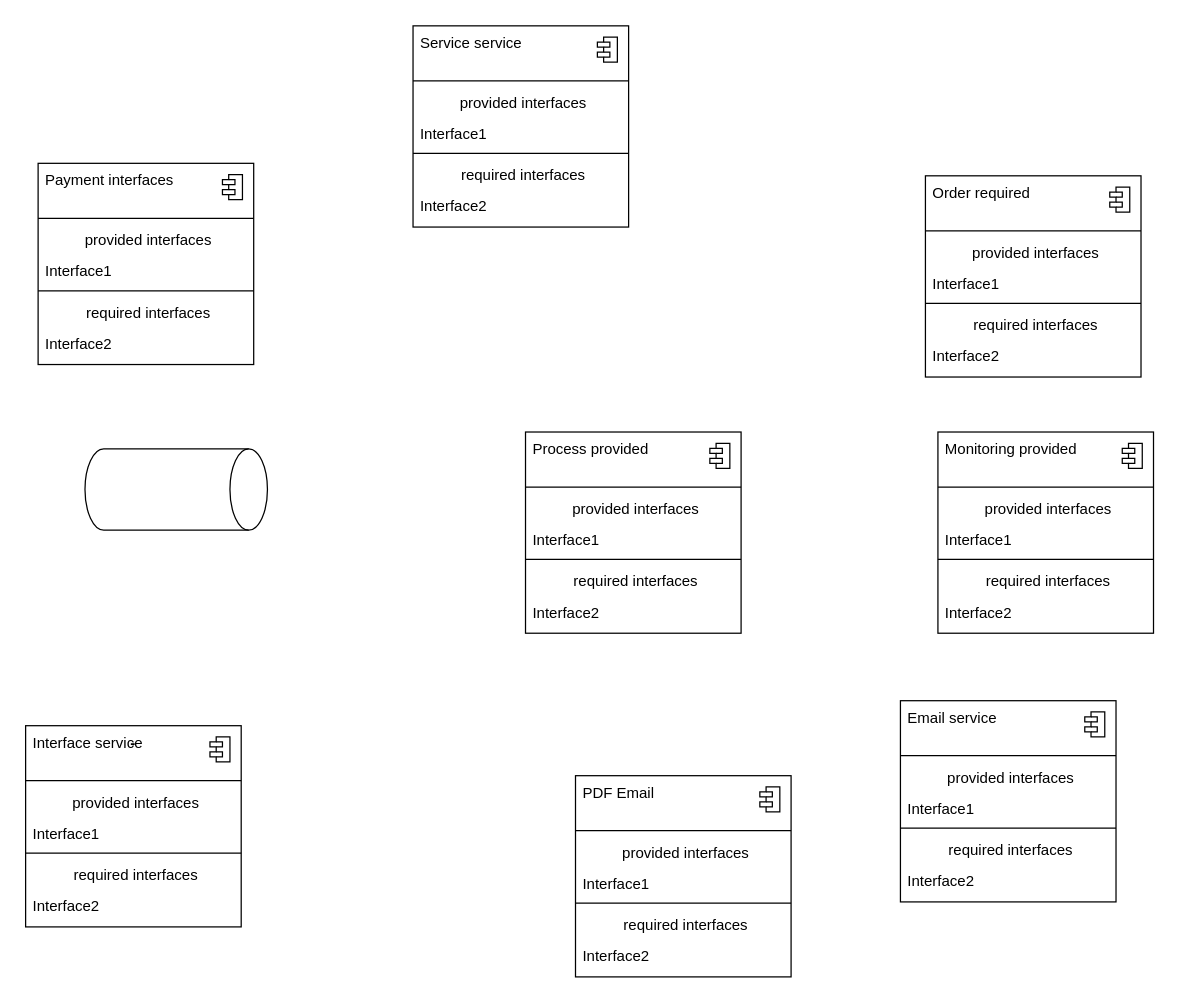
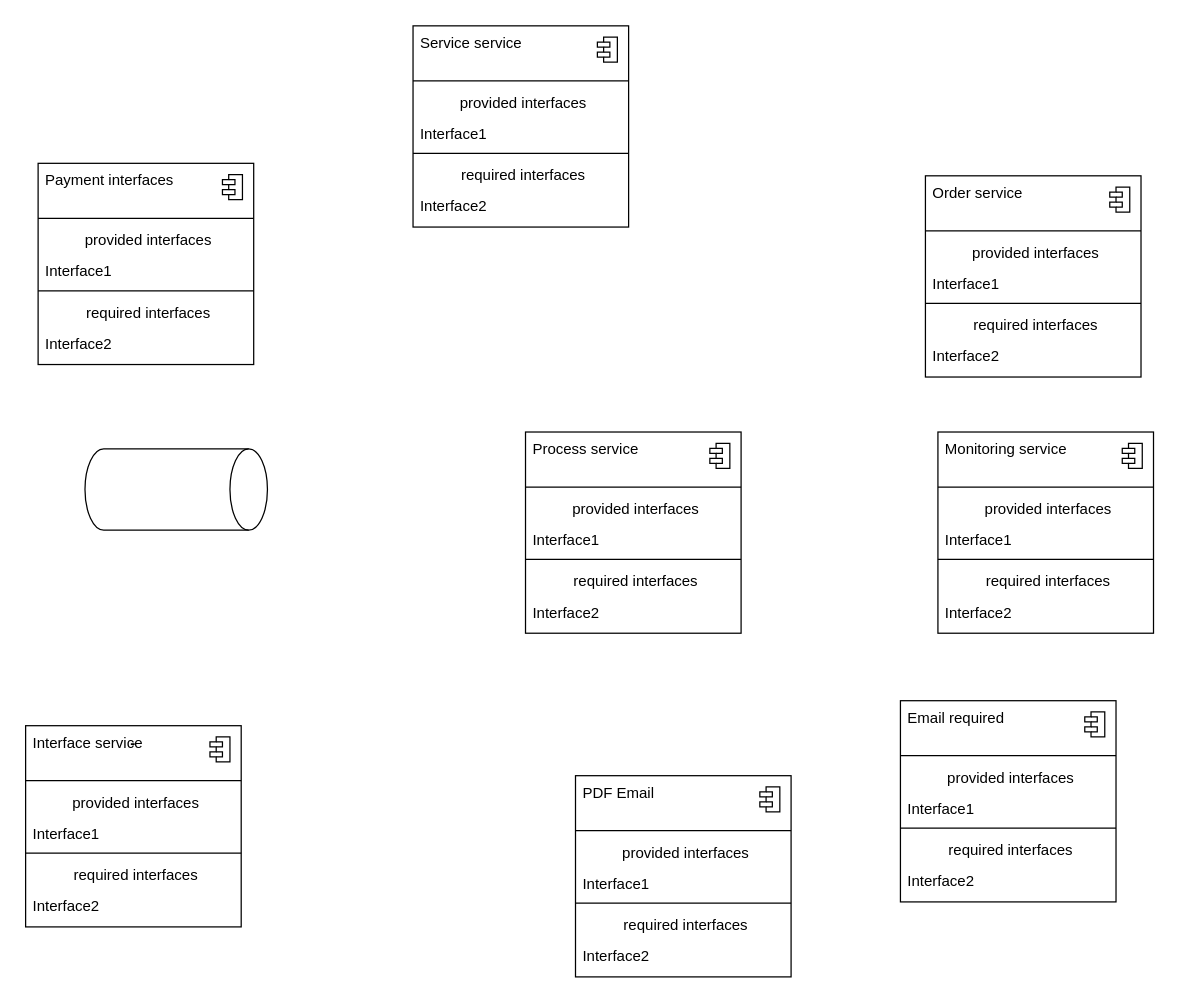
  <mxCell id="0" />
  <mxCell id="1" parent="0" />
  <mxCell id="2" value="" style="shape=cylinder3;whiteSpace=wrap;html=1;boundedLbl=1;backgroundOutline=1;size=15;rotation=90;" vertex="1" parent="1"><mxGeometry x="108" y="318" width="65" height="146" as="geometry" /></mxCell>
  <mxCell id="3" value="" style="fontStyle=1;align=center;verticalAlign=top;childLayout=stackLayout;horizontal=1;horizontalStack=0;resizeParent=1;resizeParentMax=0;resizeLast=0;marginBottom=0;" vertex="1" parent="1"><mxGeometry x="420" y="345" width="172.5" height="161" as="geometry" /></mxCell>
- <mxCell id="4" value="Process provided" style="html=1;align=left;spacingLeft=4;verticalAlign=top;strokeColor=none;fillColor=none;whiteSpace=wrap;" vertex="1" parent="3"><mxGeometry width="172.5" height="40" as="geometry" /></mxCell>
+ <mxCell id="4" value="Process service" style="html=1;align=left;spacingLeft=4;verticalAlign=top;strokeColor=none;fillColor=none;whiteSpace=wrap;" vertex="1" parent="3"><mxGeometry width="172.5" height="40" as="geometry" /></mxCell>
  <mxCell id="5" value="" style="shape=module;jettyWidth=10;jettyHeight=4;" vertex="1" parent="4"><mxGeometry x="1" width="16" height="20" relative="1" as="geometry"><mxPoint x="-25" y="9" as="offset" /></mxGeometry></mxCell>
  <mxCell id="6" value="" style="line;strokeWidth=1;fillColor=none;align=left;verticalAlign=middle;spacingTop=-1;spacingLeft=3;spacingRight=3;rotatable=0;labelPosition=right;points=[];portConstraint=eastwest;" vertex="1" parent="3"><mxGeometry y="40" width="172.5" height="8" as="geometry" /></mxCell>
  <mxCell id="7" value="provided interfaces" style="html=1;align=center;spacingLeft=4;verticalAlign=top;strokeColor=none;fillColor=none;whiteSpace=wrap;" vertex="1" parent="3"><mxGeometry y="48" width="172.5" height="25" as="geometry" /></mxCell>
  <mxCell id="8" value="Interface1" style="html=1;align=left;spacingLeft=4;verticalAlign=top;strokeColor=none;fillColor=none;whiteSpace=wrap;" vertex="1" parent="3"><mxGeometry y="73" width="172.5" height="25" as="geometry" /></mxCell>
  <mxCell id="9" value="" style="line;strokeWidth=1;fillColor=none;align=left;verticalAlign=middle;spacingTop=-1;spacingLeft=3;spacingRight=3;rotatable=0;labelPosition=right;points=[];portConstraint=eastwest;" vertex="1" parent="3"><mxGeometry y="98" width="172.5" height="8" as="geometry" /></mxCell>
  <mxCell id="10" value="required interfaces" style="html=1;align=center;spacingLeft=4;verticalAlign=top;strokeColor=none;fillColor=none;whiteSpace=wrap;" vertex="1" parent="3"><mxGeometry y="106" width="172.5" height="25" as="geometry" /></mxCell>
  <mxCell id="11" value="Interface2" style="html=1;align=left;spacingLeft=4;verticalAlign=top;strokeColor=none;fillColor=none;whiteSpace=wrap;" vertex="1" parent="3"><mxGeometry y="131" width="172.5" height="30" as="geometry" /></mxCell>
  <mxCell id="12" value="" style="fontStyle=1;align=center;verticalAlign=top;childLayout=stackLayout;horizontal=1;horizontalStack=0;resizeParent=1;resizeParentMax=0;resizeLast=0;marginBottom=0;" vertex="1" parent="1"><mxGeometry x="740" y="140" width="172.5" height="161" as="geometry" /></mxCell>
- <mxCell id="13" value="Order required" style="html=1;align=left;spacingLeft=4;verticalAlign=top;strokeColor=none;fillColor=none;whiteSpace=wrap;" vertex="1" parent="12"><mxGeometry width="172.5" height="40" as="geometry" /></mxCell>
+ <mxCell id="13" value="Order service" style="html=1;align=left;spacingLeft=4;verticalAlign=top;strokeColor=none;fillColor=none;whiteSpace=wrap;" vertex="1" parent="12"><mxGeometry width="172.5" height="40" as="geometry" /></mxCell>
  <mxCell id="14" value="" style="shape=module;jettyWidth=10;jettyHeight=4;" vertex="1" parent="13"><mxGeometry x="1" width="16" height="20" relative="1" as="geometry"><mxPoint x="-25" y="9" as="offset" /></mxGeometry></mxCell>
  <mxCell id="15" value="" style="line;strokeWidth=1;fillColor=none;align=left;verticalAlign=middle;spacingTop=-1;spacingLeft=3;spacingRight=3;rotatable=0;labelPosition=right;points=[];portConstraint=eastwest;" vertex="1" parent="12"><mxGeometry y="40" width="172.5" height="8" as="geometry" /></mxCell>
  <mxCell id="16" value="provided interfaces" style="html=1;align=center;spacingLeft=4;verticalAlign=top;strokeColor=none;fillColor=none;whiteSpace=wrap;" vertex="1" parent="12"><mxGeometry y="48" width="172.5" height="25" as="geometry" /></mxCell>
  <mxCell id="17" value="Interface1" style="html=1;align=left;spacingLeft=4;verticalAlign=top;strokeColor=none;fillColor=none;whiteSpace=wrap;" vertex="1" parent="12"><mxGeometry y="73" width="172.5" height="25" as="geometry" /></mxCell>
  <mxCell id="18" value="" style="line;strokeWidth=1;fillColor=none;align=left;verticalAlign=middle;spacingTop=-1;spacingLeft=3;spacingRight=3;rotatable=0;labelPosition=right;points=[];portConstraint=eastwest;" vertex="1" parent="12"><mxGeometry y="98" width="172.5" height="8" as="geometry" /></mxCell>
  <mxCell id="19" value="required interfaces" style="html=1;align=center;spacingLeft=4;verticalAlign=top;strokeColor=none;fillColor=none;whiteSpace=wrap;" vertex="1" parent="12"><mxGeometry y="106" width="172.5" height="25" as="geometry" /></mxCell>
  <mxCell id="20" value="Interface2" style="html=1;align=left;spacingLeft=4;verticalAlign=top;strokeColor=none;fillColor=none;whiteSpace=wrap;" vertex="1" parent="12"><mxGeometry y="131" width="172.5" height="30" as="geometry" /></mxCell>
  <mxCell id="21" value="" style="fontStyle=1;align=center;verticalAlign=top;childLayout=stackLayout;horizontal=1;horizontalStack=0;resizeParent=1;resizeParentMax=0;resizeLast=0;marginBottom=0;" vertex="1" parent="1"><mxGeometry x="30" y="130" width="172.5" height="161" as="geometry" /></mxCell>
  <mxCell id="22" value="Payment interfaces" style="html=1;align=left;spacingLeft=4;verticalAlign=top;strokeColor=none;fillColor=none;whiteSpace=wrap;" vertex="1" parent="21"><mxGeometry width="172.5" height="40" as="geometry" /></mxCell>
  <mxCell id="23" value="" style="shape=module;jettyWidth=10;jettyHeight=4;" vertex="1" parent="22"><mxGeometry x="1" width="16" height="20" relative="1" as="geometry"><mxPoint x="-25" y="9" as="offset" /></mxGeometry></mxCell>
  <mxCell id="24" value="" style="line;strokeWidth=1;fillColor=none;align=left;verticalAlign=middle;spacingTop=-1;spacingLeft=3;spacingRight=3;rotatable=0;labelPosition=right;points=[];portConstraint=eastwest;" vertex="1" parent="21"><mxGeometry y="40" width="172.5" height="8" as="geometry" /></mxCell>
  <mxCell id="25" value="provided interfaces" style="html=1;align=center;spacingLeft=4;verticalAlign=top;strokeColor=none;fillColor=none;whiteSpace=wrap;" vertex="1" parent="21"><mxGeometry y="48" width="172.5" height="25" as="geometry" /></mxCell>
  <mxCell id="26" value="Interface1" style="html=1;align=left;spacingLeft=4;verticalAlign=top;strokeColor=none;fillColor=none;whiteSpace=wrap;" vertex="1" parent="21"><mxGeometry y="73" width="172.5" height="25" as="geometry" /></mxCell>
  <mxCell id="27" value="" style="line;strokeWidth=1;fillColor=none;align=left;verticalAlign=middle;spacingTop=-1;spacingLeft=3;spacingRight=3;rotatable=0;labelPosition=right;points=[];portConstraint=eastwest;" vertex="1" parent="21"><mxGeometry y="98" width="172.5" height="8" as="geometry" /></mxCell>
  <mxCell id="28" value="required interfaces" style="html=1;align=center;spacingLeft=4;verticalAlign=top;strokeColor=none;fillColor=none;whiteSpace=wrap;" vertex="1" parent="21"><mxGeometry y="106" width="172.5" height="25" as="geometry" /></mxCell>
  <mxCell id="29" value="Interface2" style="html=1;align=left;spacingLeft=4;verticalAlign=top;strokeColor=none;fillColor=none;whiteSpace=wrap;" vertex="1" parent="21"><mxGeometry y="131" width="172.5" height="30" as="geometry" /></mxCell>
  <mxCell id="30" value="-" style="fontStyle=1;align=center;verticalAlign=top;childLayout=stackLayout;horizontal=1;horizontalStack=0;resizeParent=1;resizeParentMax=0;resizeLast=0;marginBottom=0;" vertex="1" parent="1"><mxGeometry x="20" y="580" width="172.5" height="161" as="geometry" /></mxCell>
  <mxCell id="31" value="Interface service" style="html=1;align=left;spacingLeft=4;verticalAlign=top;strokeColor=none;fillColor=none;whiteSpace=wrap;" vertex="1" parent="30"><mxGeometry width="172.5" height="40" as="geometry" /></mxCell>
  <mxCell id="32" value="" style="shape=module;jettyWidth=10;jettyHeight=4;" vertex="1" parent="31"><mxGeometry x="1" width="16" height="20" relative="1" as="geometry"><mxPoint x="-25" y="9" as="offset" /></mxGeometry></mxCell>
  <mxCell id="33" value="" style="line;strokeWidth=1;fillColor=none;align=left;verticalAlign=middle;spacingTop=-1;spacingLeft=3;spacingRight=3;rotatable=0;labelPosition=right;points=[];portConstraint=eastwest;" vertex="1" parent="30"><mxGeometry y="40" width="172.5" height="8" as="geometry" /></mxCell>
  <mxCell id="34" value="provided interfaces" style="html=1;align=center;spacingLeft=4;verticalAlign=top;strokeColor=none;fillColor=none;whiteSpace=wrap;" vertex="1" parent="30"><mxGeometry y="48" width="172.5" height="25" as="geometry" /></mxCell>
  <mxCell id="35" value="Interface1" style="html=1;align=left;spacingLeft=4;verticalAlign=top;strokeColor=none;fillColor=none;whiteSpace=wrap;" vertex="1" parent="30"><mxGeometry y="73" width="172.5" height="25" as="geometry" /></mxCell>
  <mxCell id="36" value="" style="line;strokeWidth=1;fillColor=none;align=left;verticalAlign=middle;spacingTop=-1;spacingLeft=3;spacingRight=3;rotatable=0;labelPosition=right;points=[];portConstraint=eastwest;" vertex="1" parent="30"><mxGeometry y="98" width="172.5" height="8" as="geometry" /></mxCell>
  <mxCell id="37" value="required interfaces" style="html=1;align=center;spacingLeft=4;verticalAlign=top;strokeColor=none;fillColor=none;whiteSpace=wrap;" vertex="1" parent="30"><mxGeometry y="106" width="172.5" height="25" as="geometry" /></mxCell>
  <mxCell id="38" value="Interface2" style="html=1;align=left;spacingLeft=4;verticalAlign=top;strokeColor=none;fillColor=none;whiteSpace=wrap;" vertex="1" parent="30"><mxGeometry y="131" width="172.5" height="30" as="geometry" /></mxCell>
  <mxCell id="39" value="" style="fontStyle=1;align=center;verticalAlign=top;childLayout=stackLayout;horizontal=1;horizontalStack=0;resizeParent=1;resizeParentMax=0;resizeLast=0;marginBottom=0;" vertex="1" parent="1"><mxGeometry x="720" y="560" width="172.5" height="161" as="geometry" /></mxCell>
- <mxCell id="40" value="Email service" style="html=1;align=left;spacingLeft=4;verticalAlign=top;strokeColor=none;fillColor=none;whiteSpace=wrap;" vertex="1" parent="39"><mxGeometry width="172.5" height="40" as="geometry" /></mxCell>
+ <mxCell id="40" value="Email required" style="html=1;align=left;spacingLeft=4;verticalAlign=top;strokeColor=none;fillColor=none;whiteSpace=wrap;" vertex="1" parent="39"><mxGeometry width="172.5" height="40" as="geometry" /></mxCell>
  <mxCell id="41" value="" style="shape=module;jettyWidth=10;jettyHeight=4;" vertex="1" parent="40"><mxGeometry x="1" width="16" height="20" relative="1" as="geometry"><mxPoint x="-25" y="9" as="offset" /></mxGeometry></mxCell>
  <mxCell id="42" value="" style="line;strokeWidth=1;fillColor=none;align=left;verticalAlign=middle;spacingTop=-1;spacingLeft=3;spacingRight=3;rotatable=0;labelPosition=right;points=[];portConstraint=eastwest;" vertex="1" parent="39"><mxGeometry y="40" width="172.5" height="8" as="geometry" /></mxCell>
  <mxCell id="43" value="provided interfaces" style="html=1;align=center;spacingLeft=4;verticalAlign=top;strokeColor=none;fillColor=none;whiteSpace=wrap;" vertex="1" parent="39"><mxGeometry y="48" width="172.5" height="25" as="geometry" /></mxCell>
  <mxCell id="44" value="Interface1" style="html=1;align=left;spacingLeft=4;verticalAlign=top;strokeColor=none;fillColor=none;whiteSpace=wrap;" vertex="1" parent="39"><mxGeometry y="73" width="172.5" height="25" as="geometry" /></mxCell>
  <mxCell id="45" value="" style="line;strokeWidth=1;fillColor=none;align=left;verticalAlign=middle;spacingTop=-1;spacingLeft=3;spacingRight=3;rotatable=0;labelPosition=right;points=[];portConstraint=eastwest;" vertex="1" parent="39"><mxGeometry y="98" width="172.5" height="8" as="geometry" /></mxCell>
  <mxCell id="46" value="required interfaces" style="html=1;align=center;spacingLeft=4;verticalAlign=top;strokeColor=none;fillColor=none;whiteSpace=wrap;" vertex="1" parent="39"><mxGeometry y="106" width="172.5" height="25" as="geometry" /></mxCell>
  <mxCell id="47" value="Interface2" style="html=1;align=left;spacingLeft=4;verticalAlign=top;strokeColor=none;fillColor=none;whiteSpace=wrap;" vertex="1" parent="39"><mxGeometry y="131" width="172.5" height="30" as="geometry" /></mxCell>
  <mxCell id="48" value="" style="fontStyle=1;align=center;verticalAlign=top;childLayout=stackLayout;horizontal=1;horizontalStack=0;resizeParent=1;resizeParentMax=0;resizeLast=0;marginBottom=0;" vertex="1" parent="1"><mxGeometry x="750" y="345" width="172.5" height="161" as="geometry" /></mxCell>
- <mxCell id="49" value="Monitoring provided" style="html=1;align=left;spacingLeft=4;verticalAlign=top;strokeColor=none;fillColor=none;whiteSpace=wrap;" vertex="1" parent="48"><mxGeometry width="172.5" height="40" as="geometry" /></mxCell>
+ <mxCell id="49" value="Monitoring service" style="html=1;align=left;spacingLeft=4;verticalAlign=top;strokeColor=none;fillColor=none;whiteSpace=wrap;" vertex="1" parent="48"><mxGeometry width="172.5" height="40" as="geometry" /></mxCell>
  <mxCell id="50" value="" style="shape=module;jettyWidth=10;jettyHeight=4;" vertex="1" parent="49"><mxGeometry x="1" width="16" height="20" relative="1" as="geometry"><mxPoint x="-25" y="9" as="offset" /></mxGeometry></mxCell>
  <mxCell id="51" value="" style="line;strokeWidth=1;fillColor=none;align=left;verticalAlign=middle;spacingTop=-1;spacingLeft=3;spacingRight=3;rotatable=0;labelPosition=right;points=[];portConstraint=eastwest;" vertex="1" parent="48"><mxGeometry y="40" width="172.5" height="8" as="geometry" /></mxCell>
  <mxCell id="52" value="provided interfaces" style="html=1;align=center;spacingLeft=4;verticalAlign=top;strokeColor=none;fillColor=none;whiteSpace=wrap;" vertex="1" parent="48"><mxGeometry y="48" width="172.5" height="25" as="geometry" /></mxCell>
  <mxCell id="53" value="Interface1" style="html=1;align=left;spacingLeft=4;verticalAlign=top;strokeColor=none;fillColor=none;whiteSpace=wrap;" vertex="1" parent="48"><mxGeometry y="73" width="172.5" height="25" as="geometry" /></mxCell>
  <mxCell id="54" value="" style="line;strokeWidth=1;fillColor=none;align=left;verticalAlign=middle;spacingTop=-1;spacingLeft=3;spacingRight=3;rotatable=0;labelPosition=right;points=[];portConstraint=eastwest;" vertex="1" parent="48"><mxGeometry y="98" width="172.5" height="8" as="geometry" /></mxCell>
  <mxCell id="55" value="required interfaces" style="html=1;align=center;spacingLeft=4;verticalAlign=top;strokeColor=none;fillColor=none;whiteSpace=wrap;" vertex="1" parent="48"><mxGeometry y="106" width="172.5" height="25" as="geometry" /></mxCell>
  <mxCell id="56" value="Interface2" style="html=1;align=left;spacingLeft=4;verticalAlign=top;strokeColor=none;fillColor=none;whiteSpace=wrap;" vertex="1" parent="48"><mxGeometry y="131" width="172.5" height="30" as="geometry" /></mxCell>
  <mxCell id="57" value="" style="fontStyle=1;align=center;verticalAlign=top;childLayout=stackLayout;horizontal=1;horizontalStack=0;resizeParent=1;resizeParentMax=0;resizeLast=0;marginBottom=0;" vertex="1" parent="1"><mxGeometry x="460" y="620" width="172.5" height="161" as="geometry" /></mxCell>
  <mxCell id="58" value="PDF Email" style="html=1;align=left;spacingLeft=4;verticalAlign=top;strokeColor=none;fillColor=none;whiteSpace=wrap;" vertex="1" parent="57"><mxGeometry width="172.5" height="40" as="geometry" /></mxCell>
  <mxCell id="59" value="" style="shape=module;jettyWidth=10;jettyHeight=4;" vertex="1" parent="58"><mxGeometry x="1" width="16" height="20" relative="1" as="geometry"><mxPoint x="-25" y="9" as="offset" /></mxGeometry></mxCell>
  <mxCell id="60" value="" style="line;strokeWidth=1;fillColor=none;align=left;verticalAlign=middle;spacingTop=-1;spacingLeft=3;spacingRight=3;rotatable=0;labelPosition=right;points=[];portConstraint=eastwest;" vertex="1" parent="57"><mxGeometry y="40" width="172.5" height="8" as="geometry" /></mxCell>
  <mxCell id="61" value="provided interfaces" style="html=1;align=center;spacingLeft=4;verticalAlign=top;strokeColor=none;fillColor=none;whiteSpace=wrap;" vertex="1" parent="57"><mxGeometry y="48" width="172.5" height="25" as="geometry" /></mxCell>
  <mxCell id="62" value="Interface1" style="html=1;align=left;spacingLeft=4;verticalAlign=top;strokeColor=none;fillColor=none;whiteSpace=wrap;" vertex="1" parent="57"><mxGeometry y="73" width="172.5" height="25" as="geometry" /></mxCell>
  <mxCell id="63" value="" style="line;strokeWidth=1;fillColor=none;align=left;verticalAlign=middle;spacingTop=-1;spacingLeft=3;spacingRight=3;rotatable=0;labelPosition=right;points=[];portConstraint=eastwest;" vertex="1" parent="57"><mxGeometry y="98" width="172.5" height="8" as="geometry" /></mxCell>
  <mxCell id="64" value="required interfaces" style="html=1;align=center;spacingLeft=4;verticalAlign=top;strokeColor=none;fillColor=none;whiteSpace=wrap;" vertex="1" parent="57"><mxGeometry y="106" width="172.5" height="25" as="geometry" /></mxCell>
  <mxCell id="65" value="Interface2" style="html=1;align=left;spacingLeft=4;verticalAlign=top;strokeColor=none;fillColor=none;whiteSpace=wrap;" vertex="1" parent="57"><mxGeometry y="131" width="172.5" height="30" as="geometry" /></mxCell>
  <mxCell id="66" value="" style="fontStyle=1;align=center;verticalAlign=top;childLayout=stackLayout;horizontal=1;horizontalStack=0;resizeParent=1;resizeParentMax=0;resizeLast=0;marginBottom=0;" vertex="1" parent="1"><mxGeometry x="330" y="20" width="172.5" height="161" as="geometry" /></mxCell>
  <mxCell id="67" value="Service service" style="html=1;align=left;spacingLeft=4;verticalAlign=top;strokeColor=none;fillColor=none;whiteSpace=wrap;" vertex="1" parent="66"><mxGeometry width="172.5" height="40" as="geometry" /></mxCell>
  <mxCell id="68" value="" style="shape=module;jettyWidth=10;jettyHeight=4;" vertex="1" parent="67"><mxGeometry x="1" width="16" height="20" relative="1" as="geometry"><mxPoint x="-25" y="9" as="offset" /></mxGeometry></mxCell>
  <mxCell id="69" value="" style="line;strokeWidth=1;fillColor=none;align=left;verticalAlign=middle;spacingTop=-1;spacingLeft=3;spacingRight=3;rotatable=0;labelPosition=right;points=[];portConstraint=eastwest;" vertex="1" parent="66"><mxGeometry y="40" width="172.5" height="8" as="geometry" /></mxCell>
  <mxCell id="70" value="provided interfaces" style="html=1;align=center;spacingLeft=4;verticalAlign=top;strokeColor=none;fillColor=none;whiteSpace=wrap;" vertex="1" parent="66"><mxGeometry y="48" width="172.5" height="25" as="geometry" /></mxCell>
  <mxCell id="71" value="Interface1" style="html=1;align=left;spacingLeft=4;verticalAlign=top;strokeColor=none;fillColor=none;whiteSpace=wrap;" vertex="1" parent="66"><mxGeometry y="73" width="172.5" height="25" as="geometry" /></mxCell>
  <mxCell id="72" value="" style="line;strokeWidth=1;fillColor=none;align=left;verticalAlign=middle;spacingTop=-1;spacingLeft=3;spacingRight=3;rotatable=0;labelPosition=right;points=[];portConstraint=eastwest;" vertex="1" parent="66"><mxGeometry y="98" width="172.5" height="8" as="geometry" /></mxCell>
  <mxCell id="73" value="required interfaces" style="html=1;align=center;spacingLeft=4;verticalAlign=top;strokeColor=none;fillColor=none;whiteSpace=wrap;" vertex="1" parent="66"><mxGeometry y="106" width="172.5" height="25" as="geometry" /></mxCell>
  <mxCell id="74" value="Interface2" style="html=1;align=left;spacingLeft=4;verticalAlign=top;strokeColor=none;fillColor=none;whiteSpace=wrap;" vertex="1" parent="66"><mxGeometry y="131" width="172.5" height="30" as="geometry" /></mxCell>
